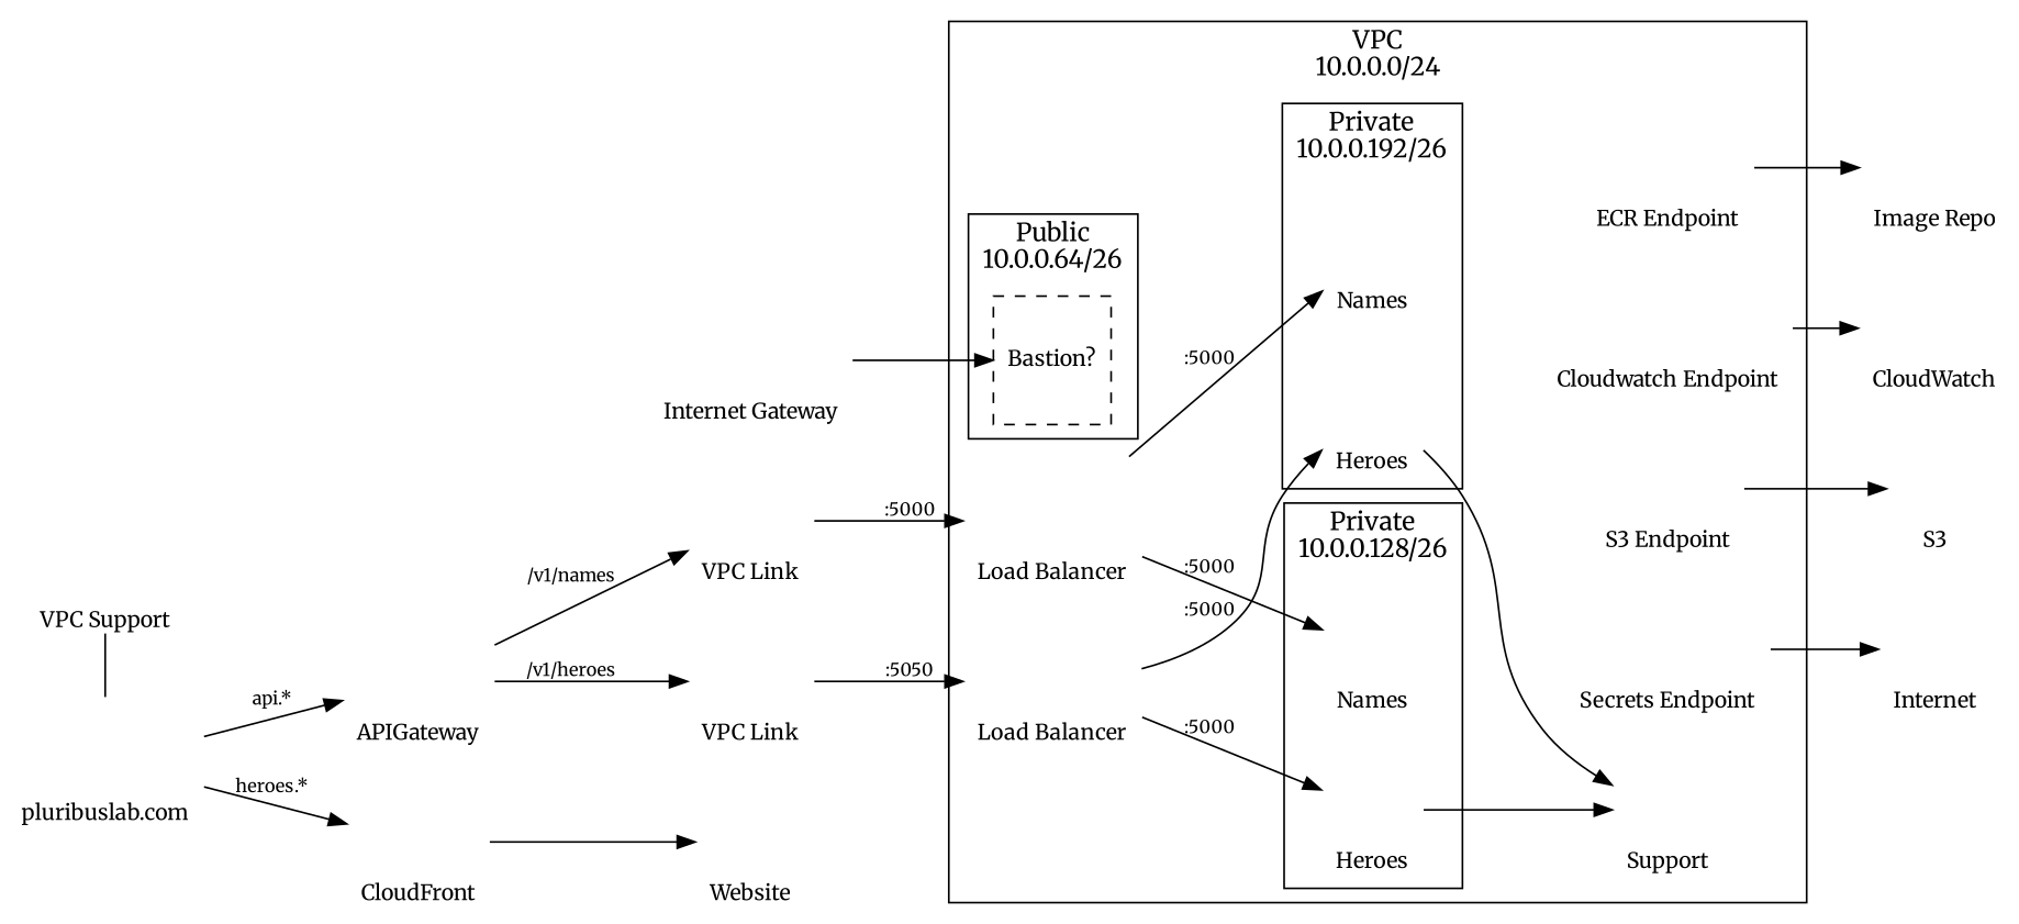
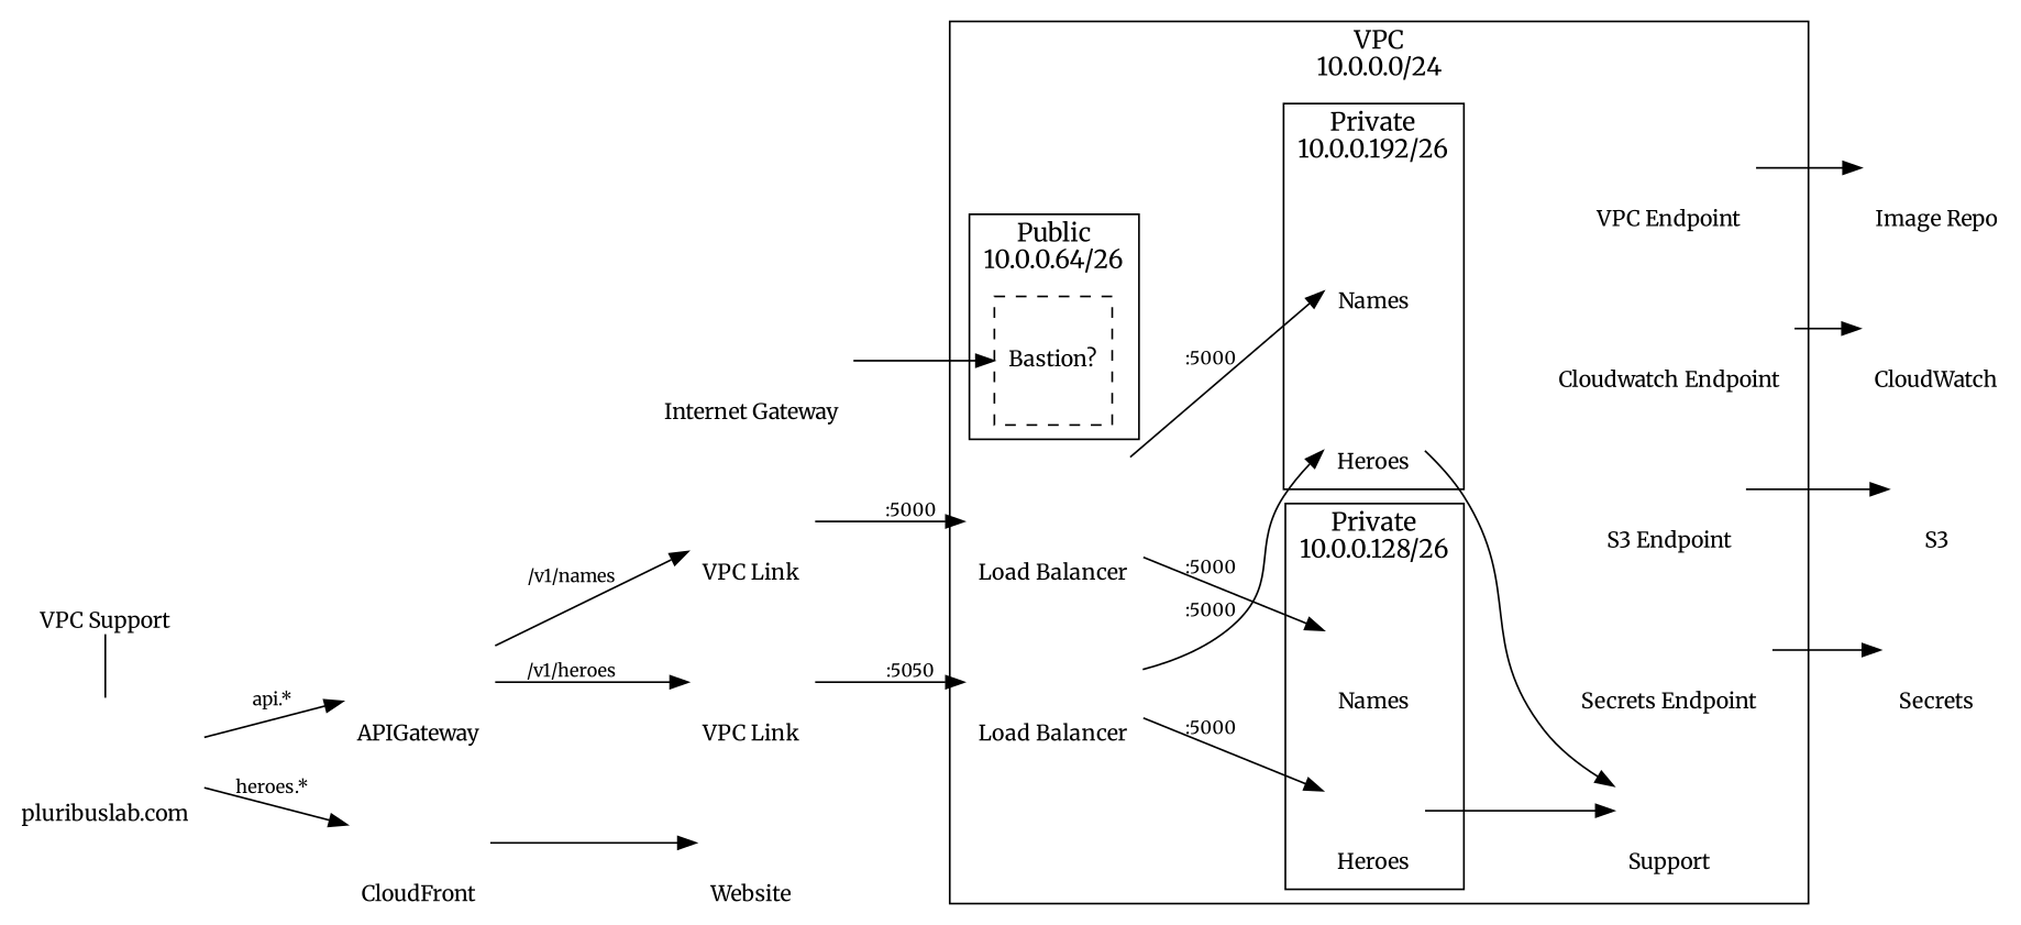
  digraph {
    compound=true
    fontname=Merriweather
    rankdir=LR
    node [color=none fontname=Merriweather fontsize=12 labelloc=b shape=box]
    edge [fontname=Merriweather fontsize=10]
    n1 [height=1.0 label=Names]
    n2 [height=1.0 label=Heroes]
    n3 [height=1.0 label=Names]
    n4 [height=1.0 label=Heroes]
    n5 [color=black height=1.0 label="Bastion?" labelloc=c style=dashed]
    n6 [height=1.0 label=Support]
    n7 [height=1.0 label="Load Balancer"]
    n8 [height=1.0 label="Load Balancer"]
-   n9 [height=1.0 label="ECR Endpoint"]
+   n9 [height=1.0 label="VPC Endpoint"]
    n10 [height=1.0 label="Cloudwatch Endpoint"]
    n11 [height=1.0 label="S3 Endpoint"]
    n12 [height=1.0 label="Secrets Endpoint"]
    n13 [height=1.0 label="Image Repo"]
    CloudWatch [height=1.0]
    S3 [height=1.0]
-   Secrets [height=1.0 label=Internet]
+   Secrets [height=1.0]
    n17 [height=1.0 label="Internet Gateway"]
    n18 [height=1.0 label="pluribuslab.com"]
    n19 [height=1.0 label="VPC Support"]
    APIGateway [height=1.0]
    CloudFront [height=1.0]
    n22 [height=1.0 label="VPC Link"]
    n23 [height=1.0 label="VPC Link"]
    Website [height=1.0]
    subgraph cluster_1 {
      fontsize=14
      label="VPC\n10.0.0.0/24"
      n6
      n7
      n8
      n9
      n10
      n11
      n12
      subgraph cluster_2 {
        fontsize=14
        label="Private\n10.0.0.128/26"
        n1
        n2
      }
      subgraph cluster_3 {
        fontsize=14
        label="Private\n10.0.0.192/26"
        n3
        n4
      }
      subgraph cluster_4 {
        fontsize=14
        label="Public\n10.0.0.64/26"
        n5
      }
    }
    n2 -> n6
    n4 -> n6
    n4 -> n9 [color=none]
    n4 -> n10 [color=none]
    n4 -> n11 [color=none]
    n4 -> n12 [color=none]
    n7 -> n1 [label=":5000"]
    n7 -> n3 [label=":5000"]
    n8 -> n2 [label=":5000"]
    n8 -> n4 [label=":5000"]
    n9 -> n13
    n10 -> CloudWatch
    n11 -> S3
    n12 -> Secrets
    n17 -> n5
    n18 -> n19 [arrowhead=none constraint=false]
    n18 -> APIGateway [label="api.*"]
    n18 -> CloudFront [label="heroes.*"]
    APIGateway -> n22 [label="/v1/names"]
    APIGateway -> n23 [label="/v1/heroes"]
    CloudFront -> Website
    n22 -> n7 [label=":5000"]
    n23 -> n8 [label=":5050"]
  }
